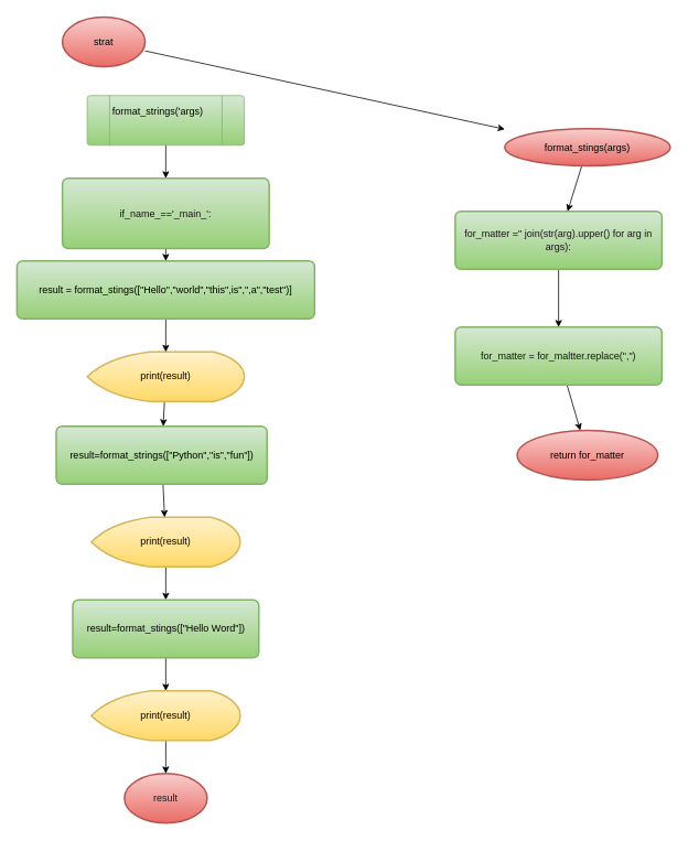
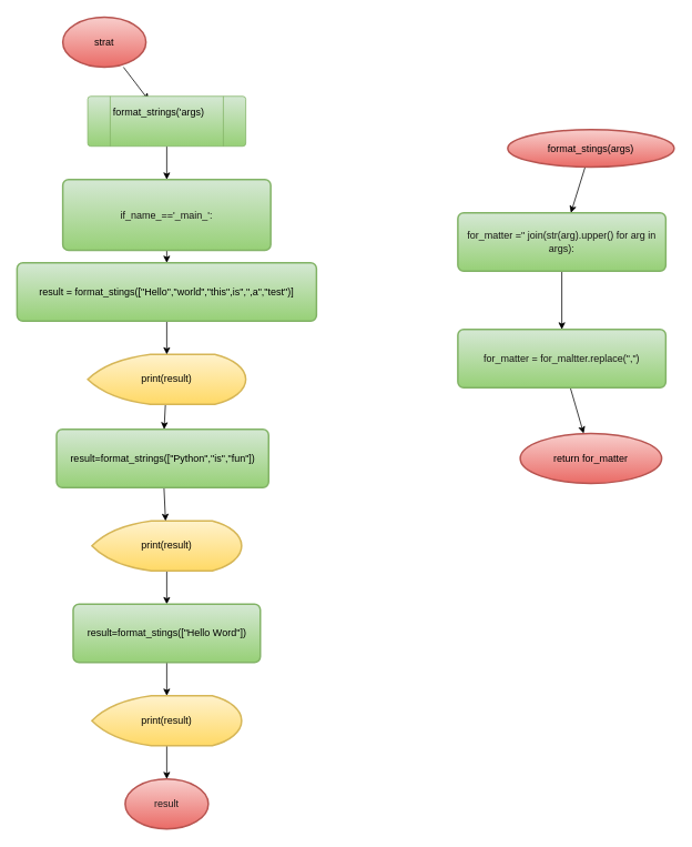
  <mxCell id="0" />
  <mxCell id="1" parent="0" />
- <mxCell id="2" value="" style="edgeStyle=none;html=1;" parent="1" source="3" target="23" edge="1"><mxGeometry relative="1" as="geometry" /></mxCell>
+ <mxCell id="2" value="" style="edgeStyle=none;html=1;" parent="1" source="3" target="21" edge="1"><mxGeometry relative="1" as="geometry" /></mxCell>
  <mxCell id="3" value="&lt;font color=&quot;#000000&quot;&gt;strat&lt;/font&gt;" style="strokeWidth=2;html=1;shape=mxgraph.flowchart.start_1;whiteSpace=wrap;fillColor=#f8cecc;gradientColor=#ea6b66;strokeColor=#b85450;" parent="1" vertex="1"><mxGeometry x="75" y="20" width="100" height="60" as="geometry" /></mxCell>
  <mxCell id="4" value="" style="edgeStyle=none;html=1;" parent="1" source="5" target="7" edge="1"><mxGeometry relative="1" as="geometry" /></mxCell>
  <mxCell id="5" value="" style="verticalLabelPosition=bottom;verticalAlign=top;html=1;shape=process;whiteSpace=wrap;rounded=1;size=0.14;arcSize=6;fillColor=#d5e8d4;gradientColor=#97d077;strokeColor=#82b366;" parent="1" vertex="1"><mxGeometry x="105" y="115" width="190" height="60" as="geometry" /></mxCell>
  <mxCell id="6" value="" style="edgeStyle=none;html=1;" parent="1" source="7" target="13" edge="1"><mxGeometry relative="1" as="geometry" /></mxCell>
  <mxCell id="7" value="&lt;font color=&quot;#181616&quot;&gt;if_name_=='_main_':&lt;/font&gt;" style="rounded=1;whiteSpace=wrap;html=1;absoluteArcSize=1;arcSize=14;strokeWidth=2;fillColor=#d5e8d4;gradientColor=#97d077;strokeColor=#82b366;" parent="1" vertex="1"><mxGeometry x="75" y="215" width="250" height="85" as="geometry" /></mxCell>
  <mxCell id="8" value="" style="edgeStyle=none;html=1;" parent="1" source="9" target="17" edge="1"><mxGeometry relative="1" as="geometry" /></mxCell>
  <mxCell id="9" value="&lt;font color=&quot;#000000&quot;&gt;print(result)&lt;/font&gt;" style="strokeWidth=2;html=1;shape=mxgraph.flowchart.display;whiteSpace=wrap;fillColor=#fff2cc;gradientColor=#ffd966;strokeColor=#d6b656;" parent="1" vertex="1"><mxGeometry x="105" y="425" width="190" height="60" as="geometry" /></mxCell>
  <mxCell id="10" value="" style="edgeStyle=none;html=1;" parent="1" source="11" target="15" edge="1"><mxGeometry relative="1" as="geometry" /></mxCell>
  <mxCell id="11" value="&lt;font color=&quot;#000000&quot;&gt;print(result)&lt;/font&gt;" style="strokeWidth=2;html=1;shape=mxgraph.flowchart.display;whiteSpace=wrap;fillColor=#fff2cc;gradientColor=#ffd966;strokeColor=#d6b656;" parent="1" vertex="1"><mxGeometry x="110" y="625" width="180" height="60" as="geometry" /></mxCell>
  <mxCell id="12" value="" style="edgeStyle=none;html=1;" parent="1" source="13" target="9" edge="1"><mxGeometry relative="1" as="geometry" /></mxCell>
  <mxCell id="13" value="&lt;font color=&quot;#000000&quot;&gt;result = format_stings([&quot;Hello&quot;,&quot;world&quot;,&quot;this&quot;,is&quot;,&quot;,a&quot;,&quot;test&quot;)]&lt;/font&gt;" style="rounded=1;whiteSpace=wrap;html=1;absoluteArcSize=1;arcSize=14;strokeWidth=2;fillColor=#d5e8d4;gradientColor=#97d077;strokeColor=#82b366;" parent="1" vertex="1"><mxGeometry x="20" y="315" width="360" height="70" as="geometry" /></mxCell>
  <mxCell id="14" value="" style="edgeStyle=none;html=1;" parent="1" source="15" target="19" edge="1"><mxGeometry relative="1" as="geometry" /></mxCell>
  <mxCell id="15" value="&lt;font color=&quot;#000000&quot;&gt;result=format_stings([&quot;Hello Word&quot;])&lt;/font&gt;" style="rounded=1;whiteSpace=wrap;html=1;absoluteArcSize=1;arcSize=14;strokeWidth=2;fillColor=#d5e8d4;gradientColor=#97d077;strokeColor=#82b366;" parent="1" vertex="1"><mxGeometry x="87.5" y="725" width="225" height="70" as="geometry" /></mxCell>
  <mxCell id="16" value="" style="edgeStyle=none;html=1;" parent="1" source="17" target="11" edge="1"><mxGeometry relative="1" as="geometry" /></mxCell>
  <mxCell id="17" value="&lt;font color=&quot;#000000&quot;&gt;result=format_strings([&quot;Python&quot;,&quot;is&quot;,&quot;fun&quot;])&lt;/font&gt;" style="rounded=1;whiteSpace=wrap;html=1;absoluteArcSize=1;arcSize=14;strokeWidth=2;fillColor=#d5e8d4;gradientColor=#97d077;strokeColor=#82b366;" parent="1" vertex="1"><mxGeometry x="67.5" y="515" width="255" height="70" as="geometry" /></mxCell>
  <mxCell id="18" value="" style="edgeStyle=none;html=1;" parent="1" source="19" target="20" edge="1"><mxGeometry relative="1" as="geometry" /></mxCell>
  <mxCell id="19" value="&lt;font color=&quot;#000000&quot;&gt;print(result)&lt;/font&gt;" style="strokeWidth=2;html=1;shape=mxgraph.flowchart.display;whiteSpace=wrap;fillColor=#fff2cc;gradientColor=#ffd966;strokeColor=#d6b656;" parent="1" vertex="1"><mxGeometry x="110" y="835" width="180" height="60" as="geometry" /></mxCell>
  <mxCell id="20" value="&lt;font color=&quot;#1a1a1a&quot;&gt;result&lt;/font&gt;" style="strokeWidth=2;html=1;shape=mxgraph.flowchart.start_1;whiteSpace=wrap;fillColor=#f8cecc;gradientColor=#ea6b66;strokeColor=#b85450;" parent="1" vertex="1"><mxGeometry x="150" y="935" width="100" height="60" as="geometry" /></mxCell>
  <mxCell id="21" value="&lt;font color=&quot;#000000&quot;&gt;format_strings('args)&lt;/font&gt;" style="text;html=1;align=center;verticalAlign=middle;resizable=0;points=[];autosize=1;strokeColor=none;fillColor=none;" parent="1" vertex="1"><mxGeometry x="125" y="120" width="130" height="30" as="geometry" /></mxCell>
  <mxCell id="22" value="" style="edgeStyle=none;html=1;" edge="1" parent="1" source="23" target="26"><mxGeometry relative="1" as="geometry" /></mxCell>
  <mxCell id="23" value="&lt;font color=&quot;#000000&quot;&gt;format_stings(args)&lt;/font&gt;" style="strokeWidth=2;html=1;shape=mxgraph.flowchart.start_1;whiteSpace=wrap;fillColor=#f8cecc;gradientColor=#ea6b66;strokeColor=#b85450;" parent="1" vertex="1"><mxGeometry x="610" y="155" width="200" height="45" as="geometry" /></mxCell>
  <mxCell id="24" value="&lt;font color=&quot;#000000&quot;&gt;return for_matter&lt;/font&gt;" style="strokeWidth=2;html=1;shape=mxgraph.flowchart.start_1;whiteSpace=wrap;fillColor=#f8cecc;gradientColor=#ea6b66;strokeColor=#b85450;" parent="1" vertex="1"><mxGeometry x="625" y="520" width="170" height="60" as="geometry" /></mxCell>
  <mxCell id="25" value="" style="edgeStyle=none;html=1;" edge="1" parent="1" source="26" target="28"><mxGeometry relative="1" as="geometry" /></mxCell>
  <mxCell id="26" value="&lt;font color=&quot;#181616&quot;&gt;for_matter =&quot; join(str(arg).upper() for arg in args):&lt;/font&gt;" style="rounded=1;whiteSpace=wrap;html=1;absoluteArcSize=1;arcSize=14;strokeWidth=2;fillColor=#d5e8d4;gradientColor=#97d077;strokeColor=#82b366;" parent="1" vertex="1"><mxGeometry x="550" y="255" width="250" height="70" as="geometry" /></mxCell>
  <mxCell id="27" value="" style="edgeStyle=none;html=1;" edge="1" parent="1" source="28" target="24"><mxGeometry relative="1" as="geometry" /></mxCell>
  <mxCell id="28" value="&lt;font color=&quot;#181616&quot;&gt;for_matter = for_maltter.replace(&quot;,&quot;)&lt;/font&gt;" style="rounded=1;whiteSpace=wrap;html=1;absoluteArcSize=1;arcSize=14;strokeWidth=2;fillColor=#d5e8d4;gradientColor=#97d077;strokeColor=#82b366;" parent="1" vertex="1"><mxGeometry x="550" y="395" width="250" height="70" as="geometry" /></mxCell>
